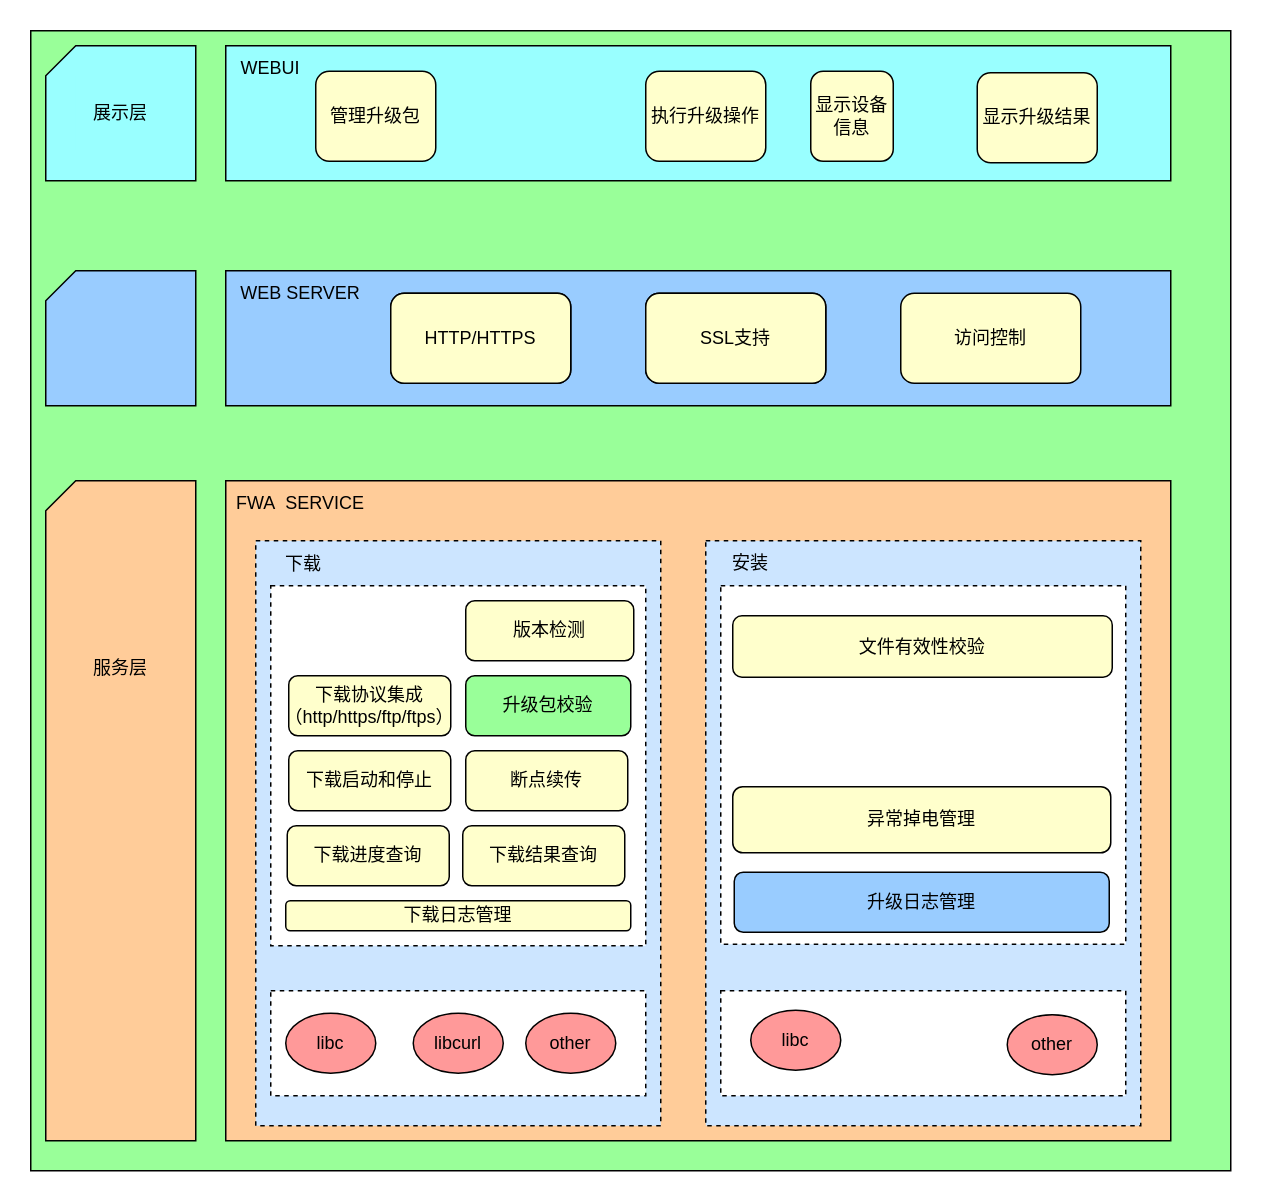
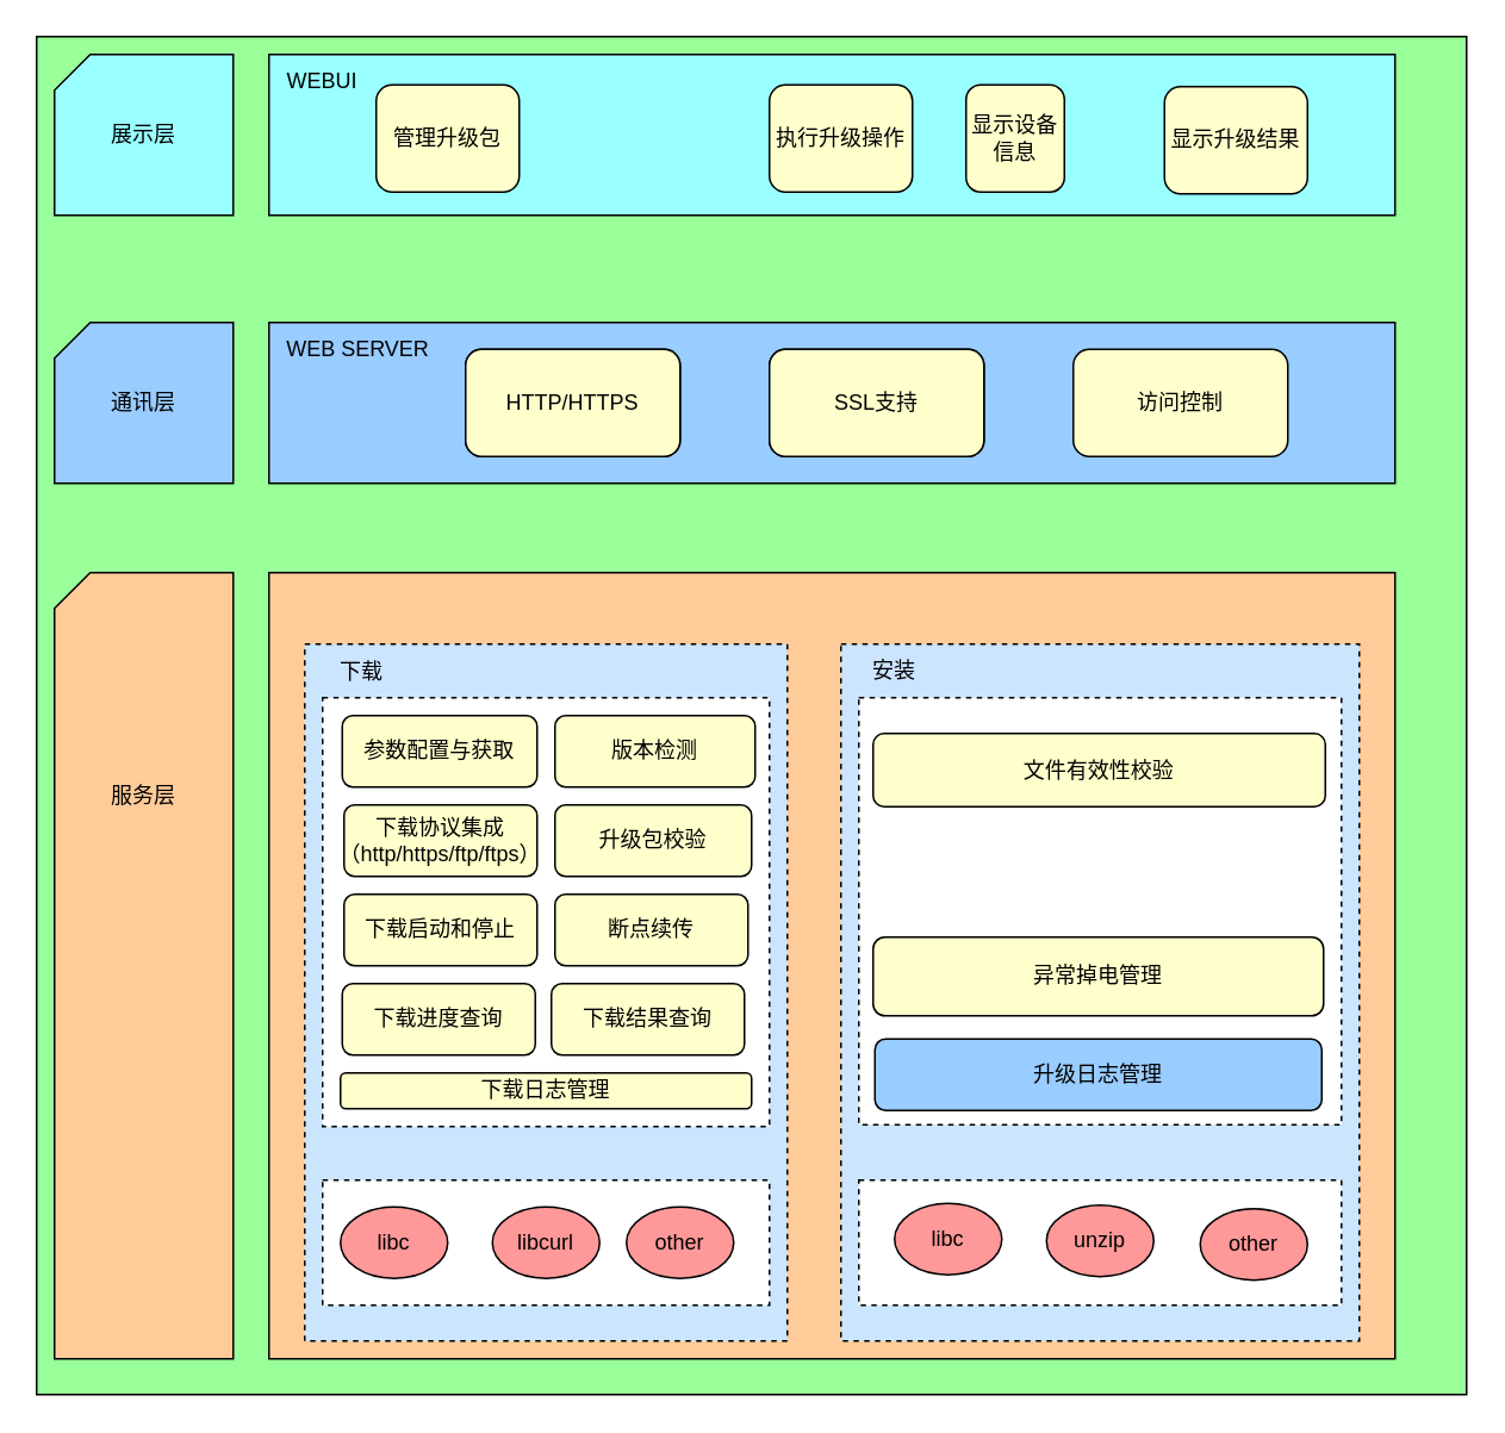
  <mxCell id="0" />
  <mxCell id="1" parent="0" />
  <mxCell id="2" value="" style="rounded=0;whiteSpace=wrap;html=1;fillColor=#99FF99;" vertex="1" parent="1"><mxGeometry x="20" y="20" width="800" height="760" as="geometry" /></mxCell>
  <mxCell id="3" value="" style="rounded=0;whiteSpace=wrap;html=1;fillColor=#99FFFF;" vertex="1" parent="1"><mxGeometry x="150" y="30" width="630" height="90" as="geometry" /></mxCell>
  <mxCell id="4" value="" style="verticalLabelPosition=bottom;verticalAlign=top;html=1;shape=card;whiteSpace=wrap;size=20;arcSize=12;fillColor=#99FFFF;" vertex="1" parent="1"><mxGeometry x="30" y="30" width="100" height="90" as="geometry" /></mxCell>
  <mxCell id="5" value="展示层" style="text;html=1;strokeColor=none;fillColor=#99FFFF;align=center;verticalAlign=middle;whiteSpace=wrap;rounded=0;" vertex="1" parent="1"><mxGeometry x="50" y="50" width="60" height="50" as="geometry" /></mxCell>
  <mxCell id="6" value="WEBUI" style="text;html=1;strokeColor=none;fillColor=none;align=center;verticalAlign=middle;whiteSpace=wrap;rounded=0;" vertex="1" parent="1"><mxGeometry x="150" y="30" width="60" height="30" as="geometry" /></mxCell>
  <mxCell id="7" value="" style="verticalLabelPosition=bottom;verticalAlign=top;html=1;shape=card;whiteSpace=wrap;size=20;arcSize=12;fillColor=#99CCFF;" vertex="1" parent="1"><mxGeometry x="30" y="180" width="100" height="90" as="geometry" /></mxCell>
  <mxCell id="8" value="" style="rounded=0;whiteSpace=wrap;html=1;fillColor=#99CCFF;" vertex="1" parent="1"><mxGeometry x="150" y="180" width="630" height="90" as="geometry" /></mxCell>
  <mxCell id="9" value="WEB SERVER" style="text;html=1;strokeColor=none;fillColor=none;align=center;verticalAlign=middle;whiteSpace=wrap;rounded=0;" vertex="1" parent="1"><mxGeometry x="150" y="180" width="100" height="30" as="geometry" /></mxCell>
  <mxCell id="10" value="" style="verticalLabelPosition=bottom;verticalAlign=top;html=1;shape=card;whiteSpace=wrap;size=20;arcSize=12;fillColor=#FFCC99;" vertex="1" parent="1"><mxGeometry x="30" y="320" width="100" height="440" as="geometry" /></mxCell>
  <mxCell id="11" value="" style="rounded=0;whiteSpace=wrap;html=1;fillColor=#FFCC99;" vertex="1" parent="1"><mxGeometry x="150" y="320" width="630" height="440" as="geometry" /></mxCell>
- <mxCell id="12" value="FWA&amp;nbsp; SERVICE" style="text;html=1;strokeColor=none;fillColor=none;align=center;verticalAlign=middle;whiteSpace=wrap;rounded=0;" vertex="1" parent="1"><mxGeometry x="150" y="320" width="100" height="30" as="geometry" /></mxCell>
+ <mxCell id="13" value="通讯层" style="text;html=1;strokeColor=none;fillColor=none;align=center;verticalAlign=middle;whiteSpace=wrap;rounded=0;" vertex="1" parent="1"><mxGeometry x="50" y="210" width="60" height="30" as="geometry" /></mxCell>
  <mxCell id="14" value="服务层" style="text;html=1;strokeColor=none;fillColor=none;align=center;verticalAlign=middle;whiteSpace=wrap;rounded=0;" vertex="1" parent="1"><mxGeometry x="50" y="430" width="60" height="30" as="geometry" /></mxCell>
  <mxCell id="15" value="HTTP/HTTPS" style="rounded=1;whiteSpace=wrap;html=1;" vertex="1" parent="1"><mxGeometry x="260" y="195" width="120" height="60" as="geometry" /></mxCell>
  <mxCell id="16" value="SSL支持" style="rounded=1;whiteSpace=wrap;html=1;" vertex="1" parent="1"><mxGeometry x="430" y="195" width="120" height="60" as="geometry" /></mxCell>
  <mxCell id="17" value="访问控制" style="rounded=1;whiteSpace=wrap;html=1;fillColor=#FFFFCC;" vertex="1" parent="1"><mxGeometry x="600" y="195" width="120" height="60" as="geometry" /></mxCell>
  <mxCell id="18" value="管理升级包" style="rounded=1;whiteSpace=wrap;html=1;fillColor=#FFFFCC;" vertex="1" parent="1"><mxGeometry x="210" y="47" width="80" height="60" as="geometry" /></mxCell>
  <mxCell id="19" value="执行升级操作" style="rounded=1;whiteSpace=wrap;html=1;fillColor=#FFFFCC;" vertex="1" parent="1"><mxGeometry x="430" y="47" width="80" height="60" as="geometry" /></mxCell>
  <mxCell id="20" value="显示设备信息" style="rounded=1;whiteSpace=wrap;html=1;fillColor=#FFFFCC;" vertex="1" parent="1"><mxGeometry x="540" y="47" width="55" height="60" as="geometry" /></mxCell>
  <mxCell id="21" value="显示升级结果" style="rounded=1;whiteSpace=wrap;html=1;fillColor=#FFFFCC;" vertex="1" parent="1"><mxGeometry x="651" y="48" width="80" height="60" as="geometry" /></mxCell>
  <mxCell id="22" value="" style="rounded=0;whiteSpace=wrap;html=1;dashed=1;fillColor=#CCE5FF;" vertex="1" parent="1"><mxGeometry x="170" y="360" width="270" height="390" as="geometry" /></mxCell>
  <mxCell id="23" value="" style="rounded=0;whiteSpace=wrap;html=1;dashed=1;fillColor=#CCE5FF;" vertex="1" parent="1"><mxGeometry x="470" y="360" width="290" height="390" as="geometry" /></mxCell>
  <mxCell id="24" value="下载" style="text;html=1;strokeColor=none;fillColor=none;align=center;verticalAlign=middle;whiteSpace=wrap;rounded=0;" vertex="1" parent="1"><mxGeometry x="172" y="361" width="60" height="30" as="geometry" /></mxCell>
  <mxCell id="25" value="安装" style="text;html=1;strokeColor=none;fillColor=none;align=center;verticalAlign=middle;whiteSpace=wrap;rounded=0;" vertex="1" parent="1"><mxGeometry x="470" y="360" width="60" height="30" as="geometry" /></mxCell>
  <mxCell id="26" value="" style="rounded=0;whiteSpace=wrap;html=1;dashed=1;" vertex="1" parent="1"><mxGeometry x="180" y="660" width="250" height="70" as="geometry" /></mxCell>
  <mxCell id="27" value="" style="rounded=0;whiteSpace=wrap;html=1;dashed=1;" vertex="1" parent="1"><mxGeometry x="180" y="390" width="250" height="240" as="geometry" /></mxCell>
  <mxCell id="28" value="libc" style="ellipse;whiteSpace=wrap;html=1;fillColor=#FF9999;" vertex="1" parent="1"><mxGeometry x="190" y="675" width="60" height="40" as="geometry" /></mxCell>
  <mxCell id="29" value="libcurl" style="ellipse;whiteSpace=wrap;html=1;fillColor=#FF9999;" vertex="1" parent="1"><mxGeometry x="275" y="675" width="60" height="40" as="geometry" /></mxCell>
  <mxCell id="30" value="other" style="ellipse;whiteSpace=wrap;html=1;fillColor=#FF9999;" vertex="1" parent="1"><mxGeometry x="350" y="675" width="60" height="40" as="geometry" /></mxCell>
+ <mxCell id="31" value="参数配置与获取" style="rounded=1;whiteSpace=wrap;html=1;fillColor=#FFFFCC;" vertex="1" parent="1"><mxGeometry x="191" y="400" width="109" height="40" as="geometry" /></mxCell>
  <mxCell id="32" value="版本检测" style="rounded=1;whiteSpace=wrap;html=1;fillColor=#FFFFCC;" vertex="1" parent="1"><mxGeometry x="310" y="400" width="112" height="40" as="geometry" /></mxCell>
  <mxCell id="33" value="下载协议集成&lt;br&gt;（http/https/ftp/ftps）" style="rounded=1;whiteSpace=wrap;html=1;fillColor=#FFFFCC;" vertex="1" parent="1"><mxGeometry x="192" y="450" width="108" height="40" as="geometry" /></mxCell>
- <mxCell id="34" value="升级包校验" style="rounded=1;whiteSpace=wrap;html=1;fillColor=#99ff99;" vertex="1" parent="1"><mxGeometry x="310" y="450" width="110" height="40" as="geometry" /></mxCell>
+ <mxCell id="34" value="升级包校验" style="rounded=1;whiteSpace=wrap;html=1;fillColor=#FFFFCC;" vertex="1" parent="1"><mxGeometry x="310" y="450" width="110" height="40" as="geometry" /></mxCell>
  <mxCell id="35" value="下载启动和停止" style="rounded=1;whiteSpace=wrap;html=1;fillColor=#FFFFCC;" vertex="1" parent="1"><mxGeometry x="192" y="500" width="108" height="40" as="geometry" /></mxCell>
  <mxCell id="36" value="断点续传" style="rounded=1;whiteSpace=wrap;html=1;fillColor=#FFFFCC;" vertex="1" parent="1"><mxGeometry x="310" y="500" width="108" height="40" as="geometry" /></mxCell>
  <mxCell id="37" value="下载进度查询" style="rounded=1;whiteSpace=wrap;html=1;fillColor=#FFFFCC;" vertex="1" parent="1"><mxGeometry x="191" y="550" width="108" height="40" as="geometry" /></mxCell>
  <mxCell id="38" value="下载结果查询" style="rounded=1;whiteSpace=wrap;html=1;fillColor=#FFFFCC;" vertex="1" parent="1"><mxGeometry x="308" y="550" width="108" height="40" as="geometry" /></mxCell>
  <mxCell id="39" value="下载日志管理" style="rounded=1;whiteSpace=wrap;html=1;fillColor=#FFFFCC;" vertex="1" parent="1"><mxGeometry x="190" y="600" width="230" height="20" as="geometry" /></mxCell>
  <mxCell id="40" value="" style="rounded=0;whiteSpace=wrap;html=1;dashed=1;" vertex="1" parent="1"><mxGeometry x="480" y="660" width="270" height="70" as="geometry" /></mxCell>
  <mxCell id="41" value="libc" style="ellipse;whiteSpace=wrap;html=1;fillColor=#FF9999;" vertex="1" parent="1"><mxGeometry x="500" y="673" width="60" height="40" as="geometry" /></mxCell>
+ <mxCell id="42" value="unzip" style="ellipse;whiteSpace=wrap;html=1;fillColor=#FF9999;" vertex="1" parent="1"><mxGeometry x="585" y="674" width="60" height="40" as="geometry" /></mxCell>
  <mxCell id="43" value="other" style="ellipse;whiteSpace=wrap;html=1;fillColor=#FF9999;" vertex="1" parent="1"><mxGeometry x="671" y="676" width="60" height="40" as="geometry" /></mxCell>
  <mxCell id="44" value="HTTP/HTTPS" style="rounded=1;whiteSpace=wrap;html=1;fillColor=#FFFFCC;" vertex="1" parent="1"><mxGeometry x="260" y="195" width="120" height="60" as="geometry" /></mxCell>
  <mxCell id="45" value="SSL支持" style="rounded=1;whiteSpace=wrap;html=1;fillColor=#FFFFCC;" vertex="1" parent="1"><mxGeometry x="430" y="195" width="120" height="60" as="geometry" /></mxCell>
  <mxCell id="46" value="" style="rounded=0;whiteSpace=wrap;html=1;dashed=1;" vertex="1" parent="1"><mxGeometry x="480" y="390" width="270" height="239" as="geometry" /></mxCell>
  <mxCell id="47" value="文件有效性校验" style="rounded=1;whiteSpace=wrap;html=1;fillColor=#FFFFCC;" vertex="1" parent="1"><mxGeometry x="488" y="410" width="253" height="41" as="geometry" /></mxCell>
  <mxCell id="48" value="异常掉电管理" style="rounded=1;whiteSpace=wrap;html=1;fillColor=#FFFFCC;" vertex="1" parent="1"><mxGeometry x="488" y="524" width="252" height="44" as="geometry" /></mxCell>
  <mxCell id="49" value="升级日志管理" style="rounded=1;whiteSpace=wrap;html=1;fillColor=#99ccff;" vertex="1" parent="1"><mxGeometry x="489" y="581" width="250" height="40" as="geometry" /></mxCell>
